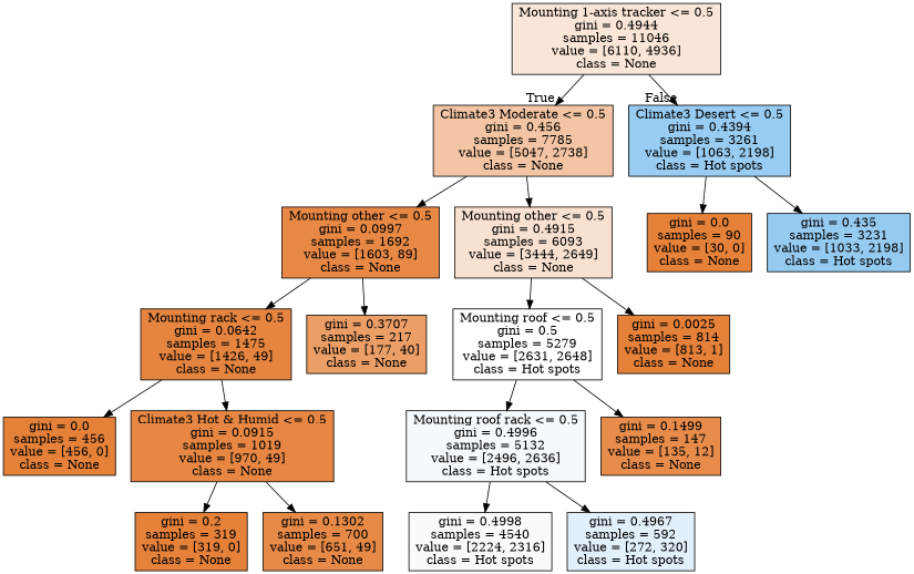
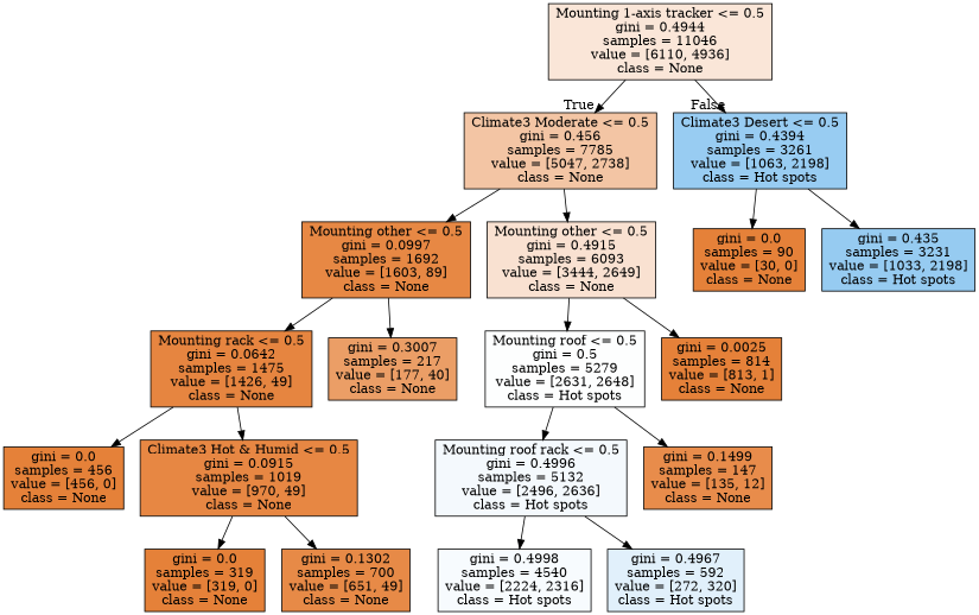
  digraph {
    node [color=black fillcolor="#e58139ff" shape=box style=filled]
    n1 [fillcolor="#e5813931" label="Mounting 1-axis tracker <= 0.5\ngini = 0.4944\nsamples = 11046\nvalue = [6110, 4936]\nclass = None"]
    n2 [fillcolor="#e5813975" label="Climate3 Moderate <= 0.5\ngini = 0.456\nsamples = 7785\nvalue = [5047, 2738]\nclass = None"]
    n3 [fillcolor="#399de584" label="Climate3 Desert <= 0.5\ngini = 0.4394\nsamples = 3261\nvalue = [1063, 2198]\nclass = Hot spots"]
    n4 [fillcolor="#e58139f1" label="Mounting other <= 0.5\ngini = 0.0997\nsamples = 1692\nvalue = [1603, 89]\nclass = None"]
    n5 [fillcolor="#e581393b" label="Mounting other <= 0.5\ngini = 0.4915\nsamples = 6093\nvalue = [3444, 2649]\nclass = None"]
    n6 [label="gini = 0.0\nsamples = 90\nvalue = [30, 0]\nclass = None"]
    n7 [fillcolor="#399de587" label="gini = 0.435\nsamples = 3231\nvalue = [1033, 2198]\nclass = Hot spots"]
    n8 [fillcolor="#e58139f6" label="Mounting rack <= 0.5\ngini = 0.0642\nsamples = 1475\nvalue = [1426, 49]\nclass = None"]
-   n9 [fillcolor="#e58139c5" label="gini = 0.3707\nsamples = 217\nvalue = [177, 40]\nclass = None"]
+   n9 [fillcolor="#e58139c5" label="gini = 0.3007\nsamples = 217\nvalue = [177, 40]\nclass = None"]
    n10 [fillcolor="#399de502" label="Mounting roof <= 0.5\ngini = 0.5\nsamples = 5279\nvalue = [2631, 2648]\nclass = Hot spots"]
    n11 [label="gini = 0.0025\nsamples = 814\nvalue = [813, 1]\nclass = None"]
    n12 [label="gini = 0.0\nsamples = 456\nvalue = [456, 0]\nclass = None"]
    n13 [fillcolor="#e58139f2" label="Climate3 Hot & Humid <= 0.5\ngini = 0.0915\nsamples = 1019\nvalue = [970, 49]\nclass = None"]
-   n14 [label="gini = 0.2\nsamples = 319\nvalue = [319, 0]\nclass = None"]
+   n14 [label="gini = 0.0\nsamples = 319\nvalue = [319, 0]\nclass = None"]
    n15 [fillcolor="#e58139ec" label="gini = 0.1302\nsamples = 700\nvalue = [651, 49]\nclass = None"]
    n16 [fillcolor="#399de50e" label="Mounting roof rack <= 0.5\ngini = 0.4996\nsamples = 5132\nvalue = [2496, 2636]\nclass = Hot spots"]
    n17 [fillcolor="#e58139e8" label="gini = 0.1499\nsamples = 147\nvalue = [135, 12]\nclass = None"]
    n18 [fillcolor="#399de50a" label="gini = 0.4998\nsamples = 4540\nvalue = [2224, 2316]\nclass = Hot spots"]
    n19 [fillcolor="#399de526" label="gini = 0.4967\nsamples = 592\nvalue = [272, 320]\nclass = Hot spots"]
    n1 -> n2 [headlabel=True labelangle=45 labeldistance=2.5]
    n1 -> n3 [headlabel=False labelangle=-45 labeldistance=2.5]
    n2 -> n4
    n2 -> n5
    n3 -> n6
    n3 -> n7
    n4 -> n8
    n4 -> n9
    n5 -> n10
    n5 -> n11
    n8 -> n12
    n8 -> n13
    n10 -> n16
    n10 -> n17
    n13 -> n14
    n13 -> n15
    n16 -> n18
    n16 -> n19
  }
